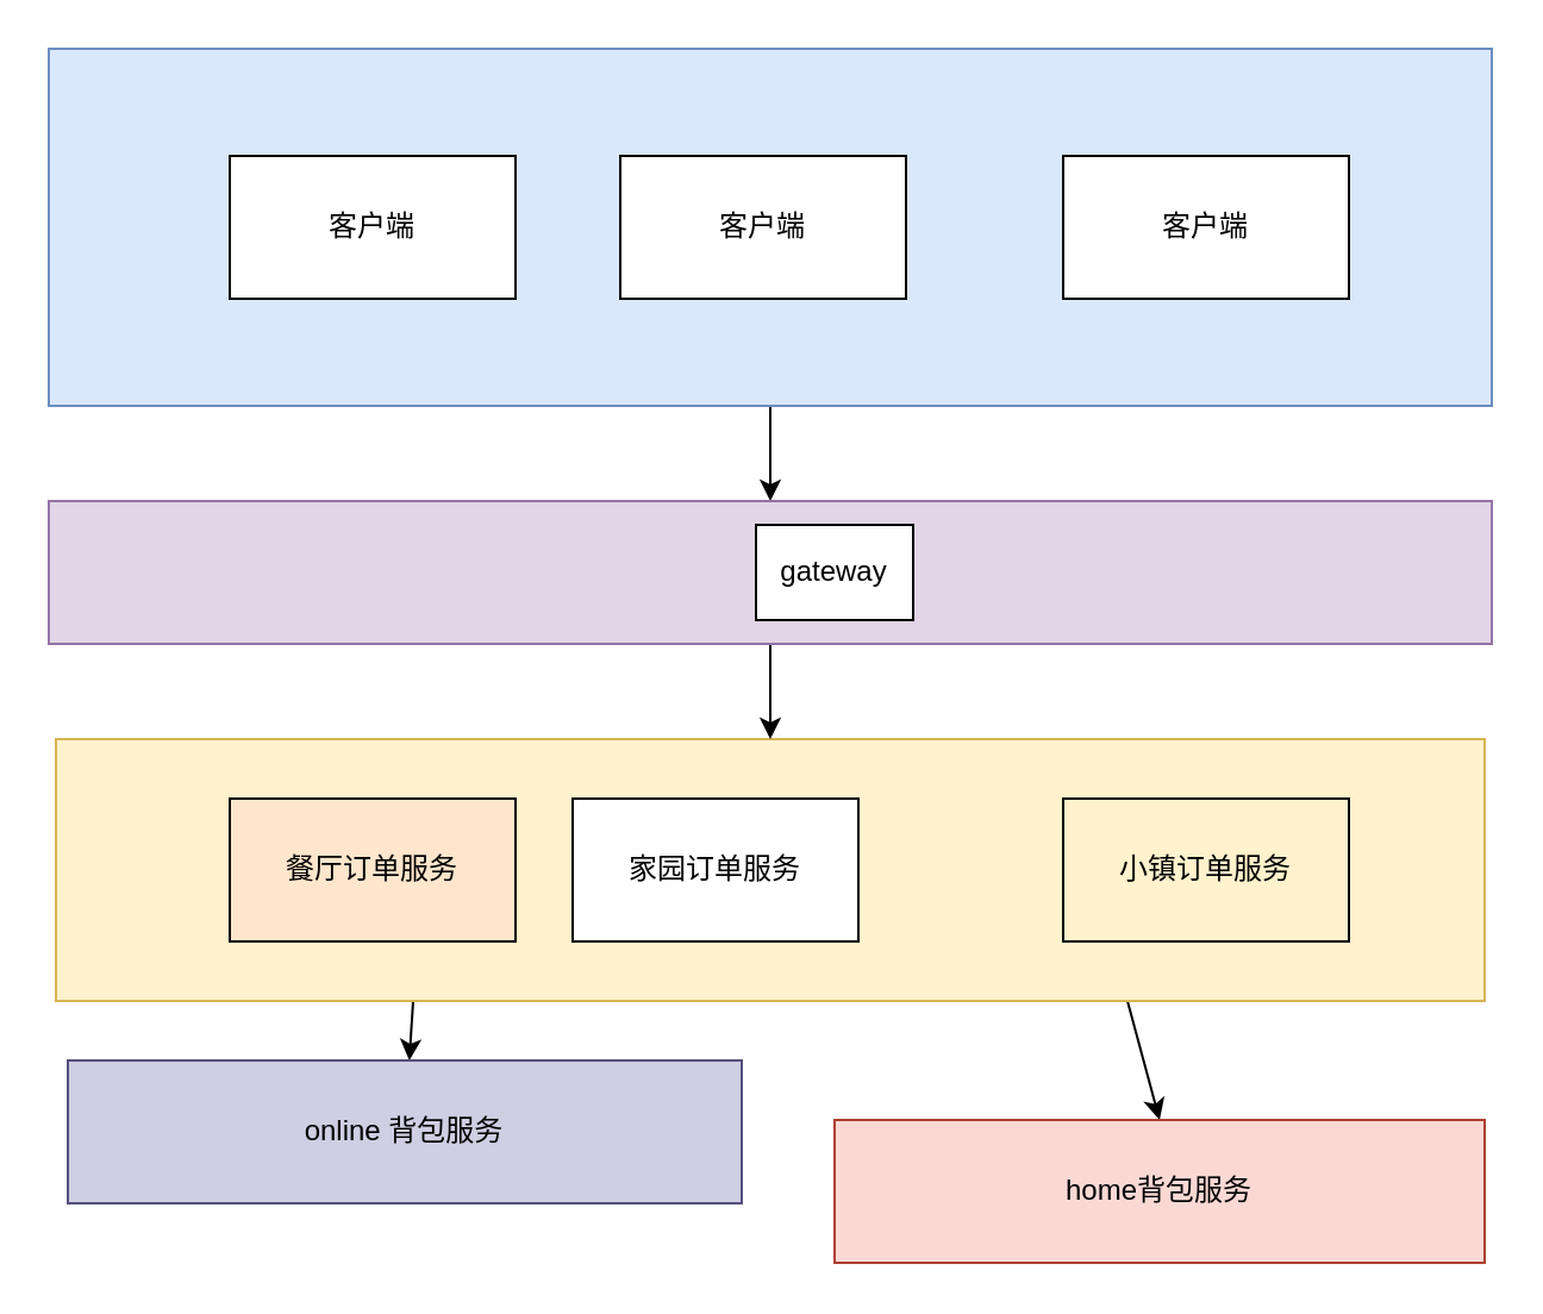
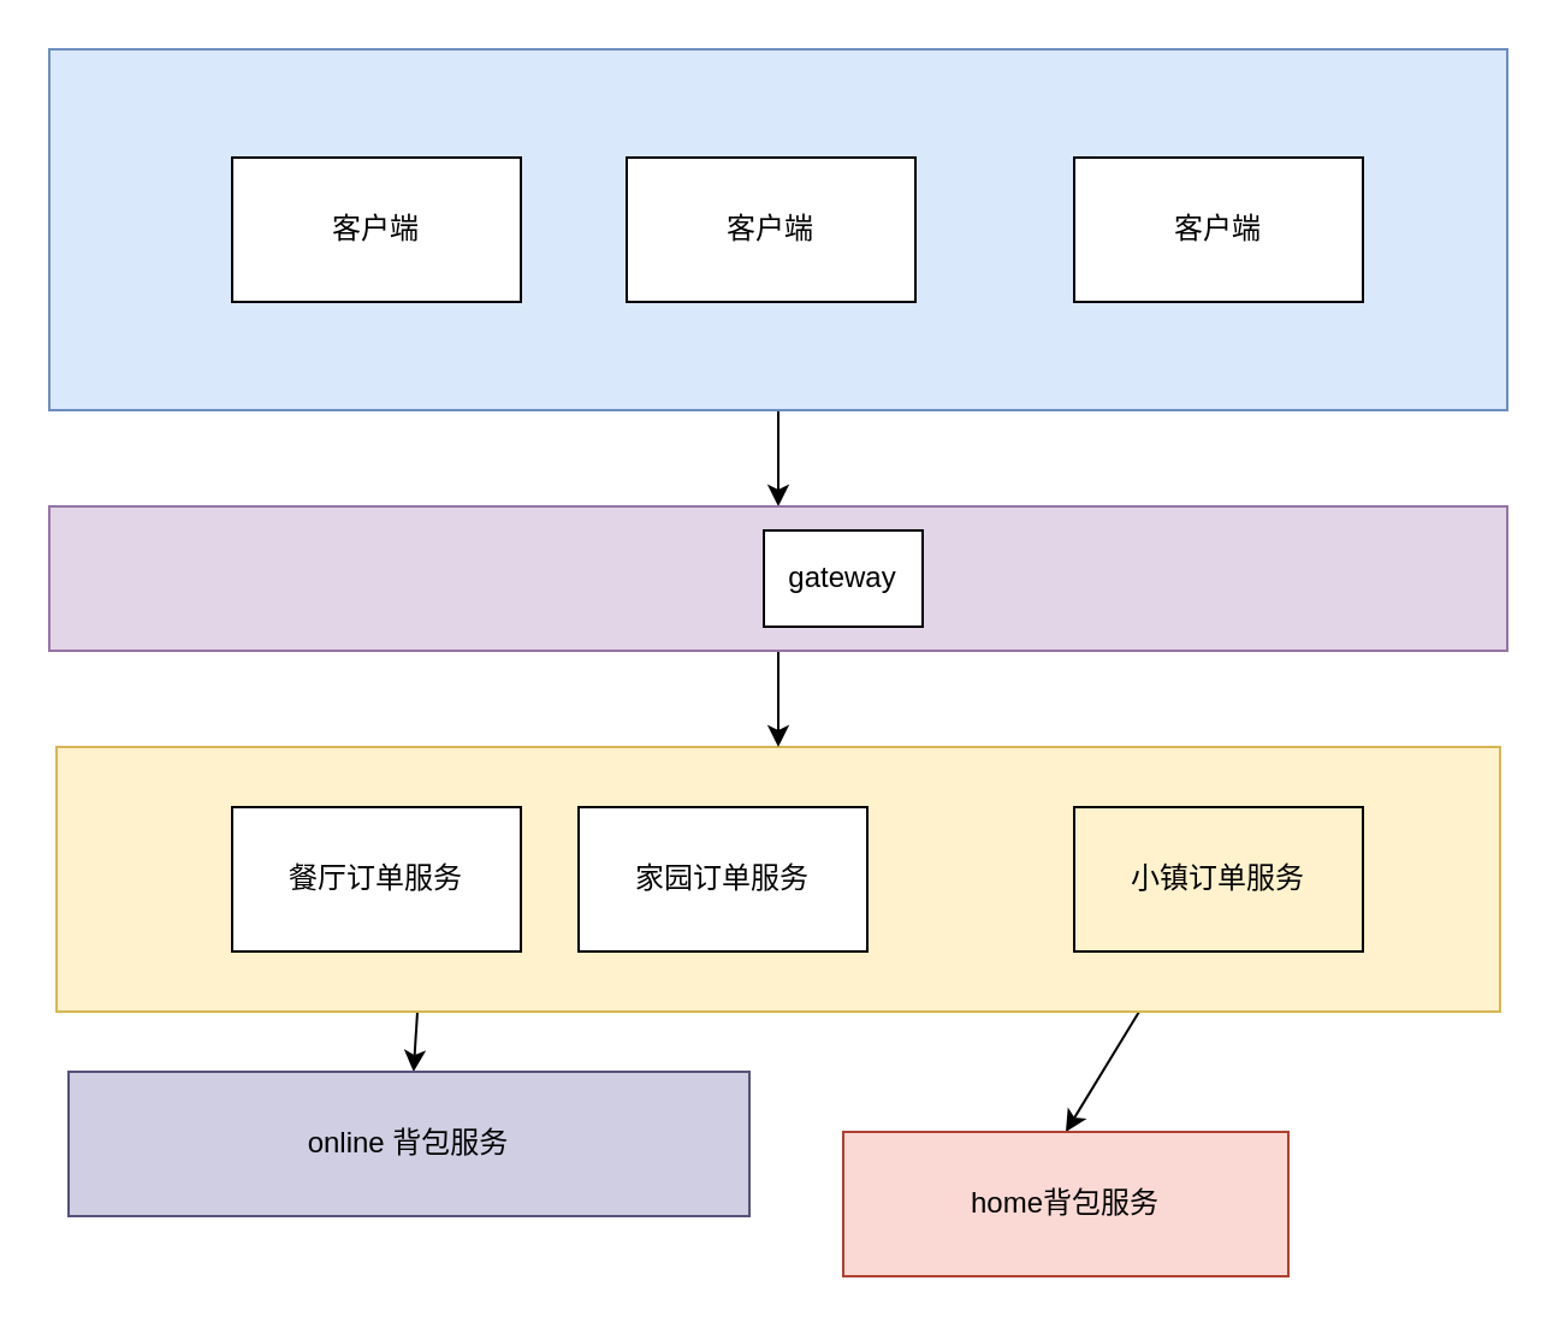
  <mxCell id="0" />
  <mxCell id="1" parent="0" />
  <mxCell id="2" style="edgeStyle=orthogonalEdgeStyle;rounded=0;orthogonalLoop=1;jettySize=auto;html=1;" edge="1" parent="1" source="3" target="12"><mxGeometry relative="1" as="geometry" /></mxCell>
  <mxCell id="3" value="&lt;h1&gt;&lt;br&gt;&lt;/h1&gt;" style="rounded=0;whiteSpace=wrap;html=1;fillColor=#dae8fc;strokeColor=#6c8ebf;fontStyle=1" vertex="1" parent="1"><mxGeometry x="20" y="20" width="606" height="150" as="geometry" /></mxCell>
  <mxCell id="4" value="客户端" style="rounded=0;whiteSpace=wrap;html=1;" vertex="1" parent="1"><mxGeometry x="96" y="65" width="120" height="60" as="geometry" /></mxCell>
  <mxCell id="5" value="客户端" style="rounded=0;whiteSpace=wrap;html=1;" vertex="1" parent="1"><mxGeometry x="260" y="65" width="120" height="60" as="geometry" /></mxCell>
  <mxCell id="6" value="客户端" style="rounded=0;whiteSpace=wrap;html=1;" vertex="1" parent="1"><mxGeometry x="446" y="65" width="120" height="60" as="geometry" /></mxCell>
  <mxCell id="7" style="rounded=0;orthogonalLoop=1;jettySize=auto;html=1;exitX=0.25;exitY=1;exitDx=0;exitDy=0;" edge="1" parent="1" source="9" target="17"><mxGeometry relative="1" as="geometry" /></mxCell>
  <mxCell id="8" style="edgeStyle=none;rounded=0;orthogonalLoop=1;jettySize=auto;html=1;exitX=0.75;exitY=1;exitDx=0;exitDy=0;entryX=0.5;entryY=0;entryDx=0;entryDy=0;" edge="1" parent="1" source="9" target="16"><mxGeometry relative="1" as="geometry" /></mxCell>
  <mxCell id="9" value="" style="rounded=0;whiteSpace=wrap;html=1;fontFamily=Helvetica;fillColor=#fff2cc;strokeColor=#d6b656;" vertex="1" parent="1"><mxGeometry x="23" y="310" width="600" height="110" as="geometry" /></mxCell>
  <mxCell id="10" value="家园订单服务" style="rounded=0;whiteSpace=wrap;html=1;fontFamily=Helvetica;" vertex="1" parent="1"><mxGeometry x="240" y="335" width="120" height="60" as="geometry" /></mxCell>
  <mxCell id="11" style="edgeStyle=orthogonalEdgeStyle;rounded=0;orthogonalLoop=1;jettySize=auto;html=1;entryX=0.5;entryY=0;entryDx=0;entryDy=0;" edge="1" parent="1" source="12" target="9"><mxGeometry relative="1" as="geometry" /></mxCell>
  <mxCell id="12" value="" style="rounded=0;whiteSpace=wrap;html=1;fontFamily=Helvetica;fillColor=#e1d5e7;strokeColor=#9673a6;" vertex="1" parent="1"><mxGeometry x="20" y="210" width="606" height="60" as="geometry" /></mxCell>
  <mxCell id="13" value="gateway" style="rounded=0;whiteSpace=wrap;html=1;fontFamily=Helvetica;" vertex="1" parent="1"><mxGeometry x="317" y="220" width="66" height="40" as="geometry" /></mxCell>
- <mxCell id="14" value="餐厅订单服务" style="rounded=0;whiteSpace=wrap;html=1;fontFamily=Helvetica;fillColor=#ffe6cc;" vertex="1" parent="1"><mxGeometry x="96" y="335" width="120" height="60" as="geometry" /></mxCell>
+ <mxCell id="14" value="餐厅订单服务" style="rounded=0;whiteSpace=wrap;html=1;fontFamily=Helvetica;" vertex="1" parent="1"><mxGeometry x="96" y="335" width="120" height="60" as="geometry" /></mxCell>
  <mxCell id="15" value="小镇订单服务" style="rounded=0;whiteSpace=wrap;html=1;fontFamily=Helvetica;fillColor=#fff2cc;" vertex="1" parent="1"><mxGeometry x="446" y="335" width="120" height="60" as="geometry" /></mxCell>
- <mxCell id="16" value="home背包服务" style="rounded=0;whiteSpace=wrap;html=1;fillColor=#fad9d5;strokeColor=#ae4132;" vertex="1" parent="1"><mxGeometry x="350" y="470" width="273" height="60" as="geometry" /></mxCell>
+ <mxCell id="16" value="home背包服务" style="rounded=0;whiteSpace=wrap;html=1;fillColor=#fad9d5;strokeColor=#ae4132;" vertex="1" parent="1"><mxGeometry x="350" y="470" width="185" height="60" as="geometry" /></mxCell>
  <mxCell id="17" value="online 背包服务" style="rounded=0;whiteSpace=wrap;html=1;fillColor=#d0cee2;strokeColor=#56517e;" vertex="1" parent="1"><mxGeometry x="28" y="445" width="283" height="60" as="geometry" /></mxCell>
